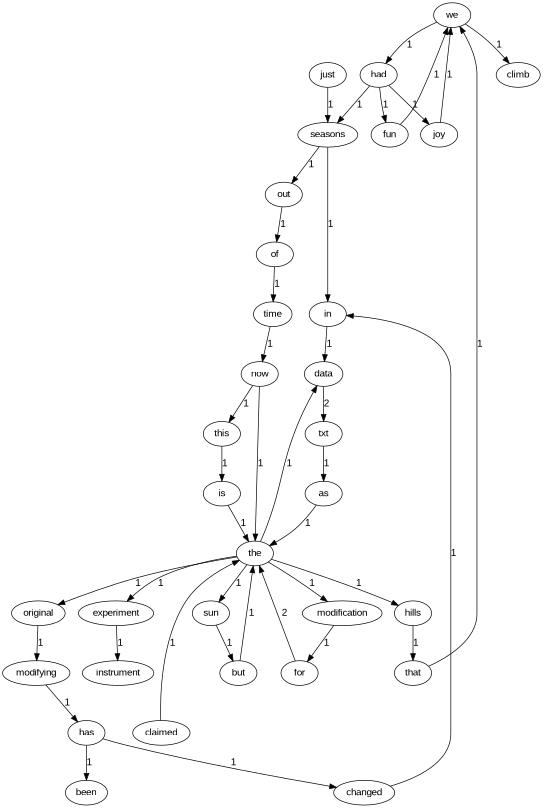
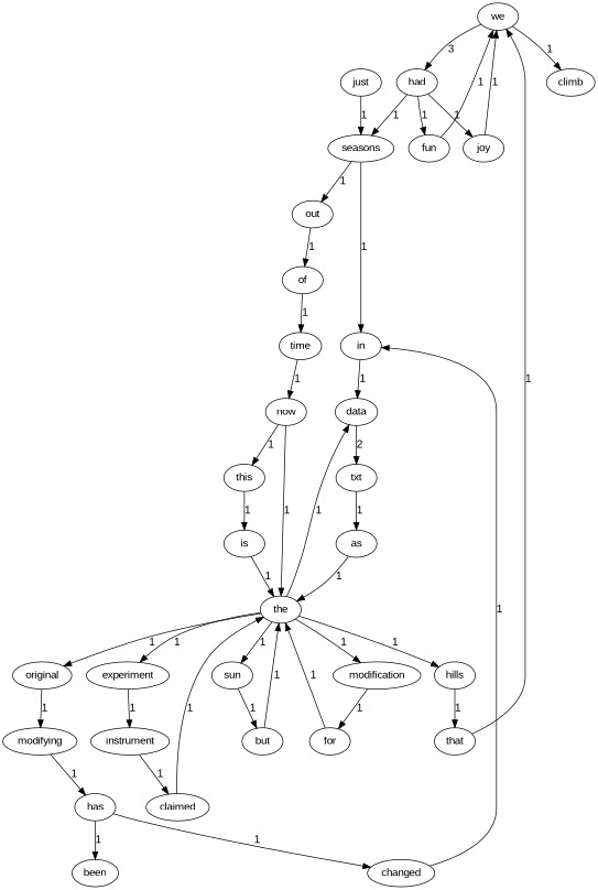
  digraph {
    fontname="Liberation Sans"
    rankdir=TB
    node [color=black fontname="Liberation Sans" shape=ellipse]
    edge [color=black fontname="Liberation Sans"]
    we [height=0.5 width=0.75]
    had [height=0.5 width=0.75]
    climb [height=0.5 width=0.75]
    joy [height=0.5 width=0.75]
    fun [height=0.5 width=0.75]
    seasons [height=0.5 width=0.75]
    in [height=0.5 width=0.75]
    out [height=0.5 width=0.75]
    data [height=0.5 width=0.75]
    of [height=0.5 width=0.75]
    the [height=0.5 width=0.75]
    sun [height=0.5 width=0.75]
    hills [height=0.5 width=0.75]
    modification [height=0.5 width=0.75]
    experiment [height=0.5 width=0.75]
    original [height=0.5 width=0.75]
    txt [height=0.5 width=0.75]
    but [height=0.5 width=0.75]
    that [height=0.5 width=0.75]
    for [height=0.5 width=0.75]
    instrument [height=0.5 width=0.75]
    modifying [height=0.5 width=0.75]
    just [height=0.5 width=0.75]
    time [height=0.5 width=0.75]
    now [height=0.5 width=0.75]
    this [height=0.5 width=0.75]
    is [height=0.5 width=0.75]
    as [height=0.5 width=0.75]
    claimed [height=0.5 width=0.75]
    has [height=0.5 width=0.75]
    been [height=0.5 width=0.75]
    changed [height=0.5 width=0.75]
-   we -> had [label=1]
+   we -> had [label=3]
    we -> climb [label=1]
    had -> joy [label=1]
    had -> fun [label=1]
    had -> seasons [label=1]
    joy -> we [label=1]
    fun -> we [label=1]
    seasons -> in [label=1]
    seasons -> out [label=1]
    in -> data [label=1]
    out -> of [label=1]
    data -> txt [label=2]
    of -> time [label=1]
    the -> data [label=1]
    the -> sun [label=1]
    the -> hills [label=1]
    the -> modification [label=1]
    the -> experiment [label=1]
    the -> original [label=1]
    sun -> but [label=1]
    hills -> that [label=1]
    modification -> for [label=1]
    experiment -> instrument [label=1]
    original -> modifying [label=1]
    txt -> as [label=1]
    but -> the [label=1]
    that -> we [label=1]
-   for -> the [label=2]
+   for -> the [label=1]
+   instrument -> claimed [label=1]
    modifying -> has [label=1]
    just -> seasons [label=1]
    time -> now [label=1]
    now -> the [label=1]
    now -> this [label=1]
    this -> is [label=1]
    is -> the [label=1]
    as -> the [label=1]
    claimed -> the [label=1]
    has -> been [label=1]
    has -> changed [label=1]
    changed -> in [label=1]
  }
